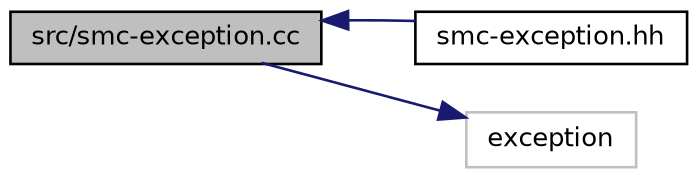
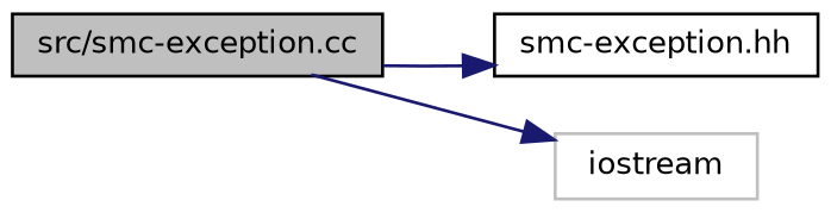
  digraph {
    rankdir=LR
    node [color=black fillcolor=white fontname=Helvetica fontsize=10 shape=record style=filled]
    edge [color=midnightblue fontname=Helvetica fontsize=10 labelfontname=Helvetica labelfontsize=10 style=solid]
    n1 [fillcolor=grey75 fontcolor=black height=0.2 label="src/smc-exception.cc" width=0.4]
    n2 [height=0.2 label="smc-exception.hh" width=0.4]
-   n3 [color=grey75 height=0.2 label=exception width=0.4]
-   n2 -> n1
+   n3 [color=grey75 height=0.2 label=iostream width=0.4]
+   n1 -> n2
    n1 -> n3
  }
